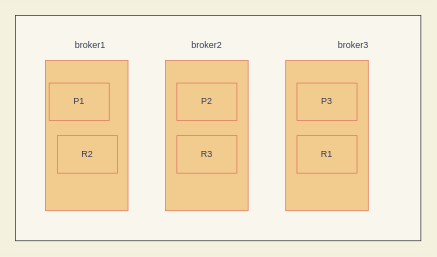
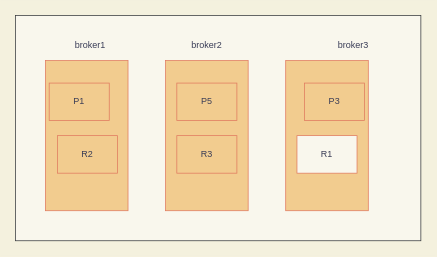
  <mxCell id="0" />
  <mxCell id="1" parent="0" />
  <mxCell id="2" value="" style="rounded=0;whiteSpace=wrap;html=1;sketch=0;fillColor=#f9f7ed;strokeColor=#36393d;" parent="1" vertex="1"><mxGeometry x="20" y="20" width="540" height="300" as="geometry" /></mxCell>
  <mxCell id="3" value="" style="rounded=0;whiteSpace=wrap;html=1;fillColor=#F2CC8F;strokeColor=#E07A5F;fontColor=#393C56;" parent="1" vertex="1"><mxGeometry x="60" y="80" width="110" height="200" as="geometry" /></mxCell>
  <mxCell id="4" value="" style="rounded=0;whiteSpace=wrap;html=1;fillColor=#F2CC8F;strokeColor=#E07A5F;fontColor=#393C56;" parent="1" vertex="1"><mxGeometry x="220" y="80" width="110" height="200" as="geometry" /></mxCell>
  <mxCell id="5" value="" style="rounded=0;whiteSpace=wrap;html=1;fillColor=#F2CC8F;strokeColor=#E07A5F;fontColor=#393C56;" parent="1" vertex="1"><mxGeometry x="380" y="80" width="110" height="200" as="geometry" /></mxCell>
  <mxCell id="6" value="broker1" style="text;html=1;strokeColor=none;fillColor=none;align=center;verticalAlign=middle;whiteSpace=wrap;rounded=0;fontColor=#393C56;" parent="1" vertex="1"><mxGeometry x="100" y="50" width="40" height="20" as="geometry" /></mxCell>
  <mxCell id="7" value="broker2" style="text;html=1;strokeColor=none;fillColor=none;align=center;verticalAlign=middle;whiteSpace=wrap;rounded=0;fontColor=#393C56;" parent="1" vertex="1"><mxGeometry x="255" y="50" width="40" height="20" as="geometry" /></mxCell>
  <mxCell id="8" value="broker3" style="text;html=1;strokeColor=none;fillColor=none;align=center;verticalAlign=middle;whiteSpace=wrap;rounded=0;fontColor=#393C56;" parent="1" vertex="1"><mxGeometry x="450" y="50" width="40" height="20" as="geometry" /></mxCell>
  <mxCell id="9" value="P1" style="rounded=0;whiteSpace=wrap;html=1;fillColor=#F2CC8F;strokeColor=#E07A5F;fontColor=#393C56;" parent="1" vertex="1"><mxGeometry x="65" y="110" width="80" height="50" as="geometry" /></mxCell>
- <mxCell id="10" value="P2" style="rounded=0;whiteSpace=wrap;html=1;fillColor=#F2CC8F;strokeColor=#E07A5F;fontColor=#393C56;" parent="1" vertex="1"><mxGeometry x="235" y="110" width="80" height="50" as="geometry" /></mxCell>
- <mxCell id="11" value="P3" style="rounded=0;whiteSpace=wrap;html=1;fillColor=#F2CC8F;strokeColor=#E07A5F;fontColor=#393C56;" parent="1" vertex="1"><mxGeometry x="395" y="110" width="80" height="50" as="geometry" /></mxCell>
+ <mxCell id="10" value="P5" style="rounded=0;whiteSpace=wrap;html=1;fillColor=#F2CC8F;strokeColor=#E07A5F;fontColor=#393C56;" parent="1" vertex="1"><mxGeometry x="235" y="110" width="80" height="50" as="geometry" /></mxCell>
+ <mxCell id="11" value="P3" style="rounded=0;whiteSpace=wrap;html=1;fillColor=#F2CC8F;strokeColor=#E07A5F;fontColor=#393C56;" parent="1" vertex="1"><mxGeometry x="405" y="110" width="80" height="50" as="geometry" /></mxCell>
  <mxCell id="12" value="R2" style="rounded=0;whiteSpace=wrap;html=1;fillColor=#F2CC8F;strokeColor=#E07A5F;fontColor=#393C56;" parent="1" vertex="1"><mxGeometry x="76" y="180" width="80" height="50" as="geometry" /></mxCell>
  <mxCell id="13" value="R3" style="rounded=0;whiteSpace=wrap;html=1;fillColor=#F2CC8F;strokeColor=#E07A5F;fontColor=#393C56;" parent="1" vertex="1"><mxGeometry x="235" y="180" width="80" height="50" as="geometry" /></mxCell>
- <mxCell id="14" value="R1" style="rounded=0;whiteSpace=wrap;html=1;fillColor=#F2CC8F;strokeColor=#E07A5F;fontColor=#393C56;" parent="1" vertex="1"><mxGeometry x="395" y="180" width="80" height="50" as="geometry" /></mxCell>
+ <mxCell id="14" value="R1" style="rounded=0;whiteSpace=wrap;html=1;fillColor=#f9f7ed;strokeColor=#E07A5F;fontColor=#393C56;" parent="1" vertex="1"><mxGeometry x="395" y="180" width="80" height="50" as="geometry" /></mxCell>
